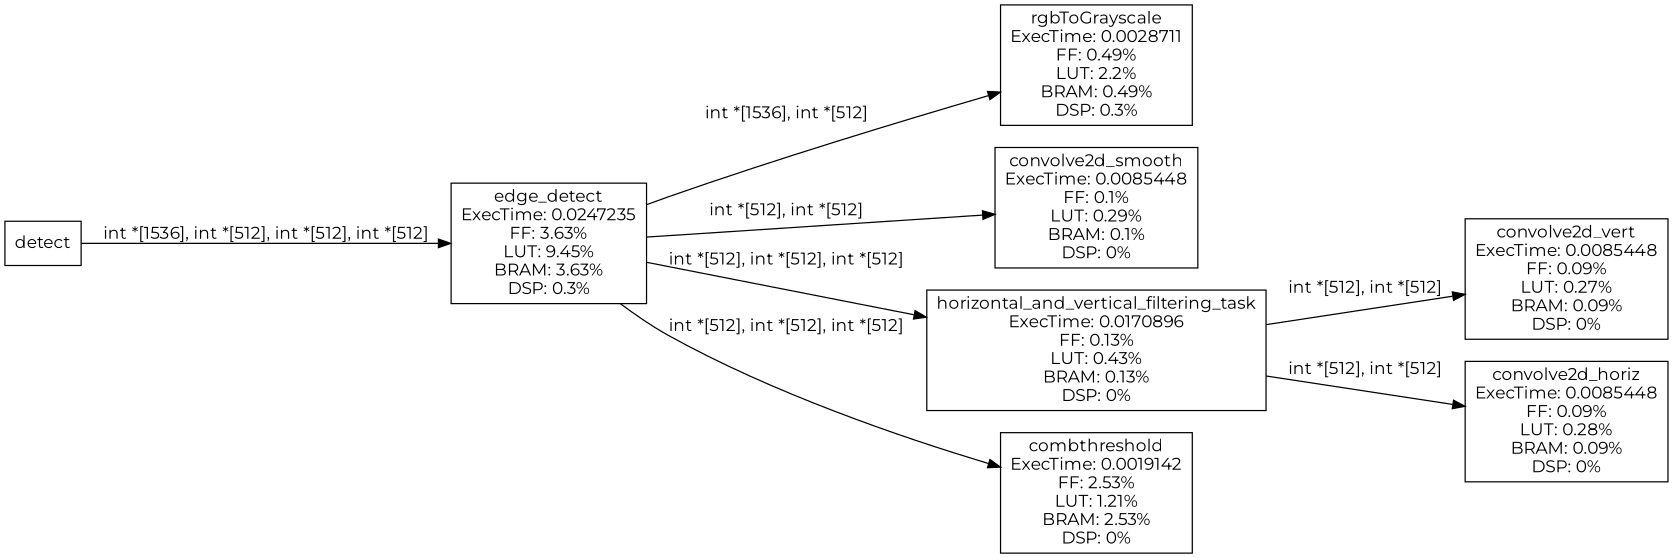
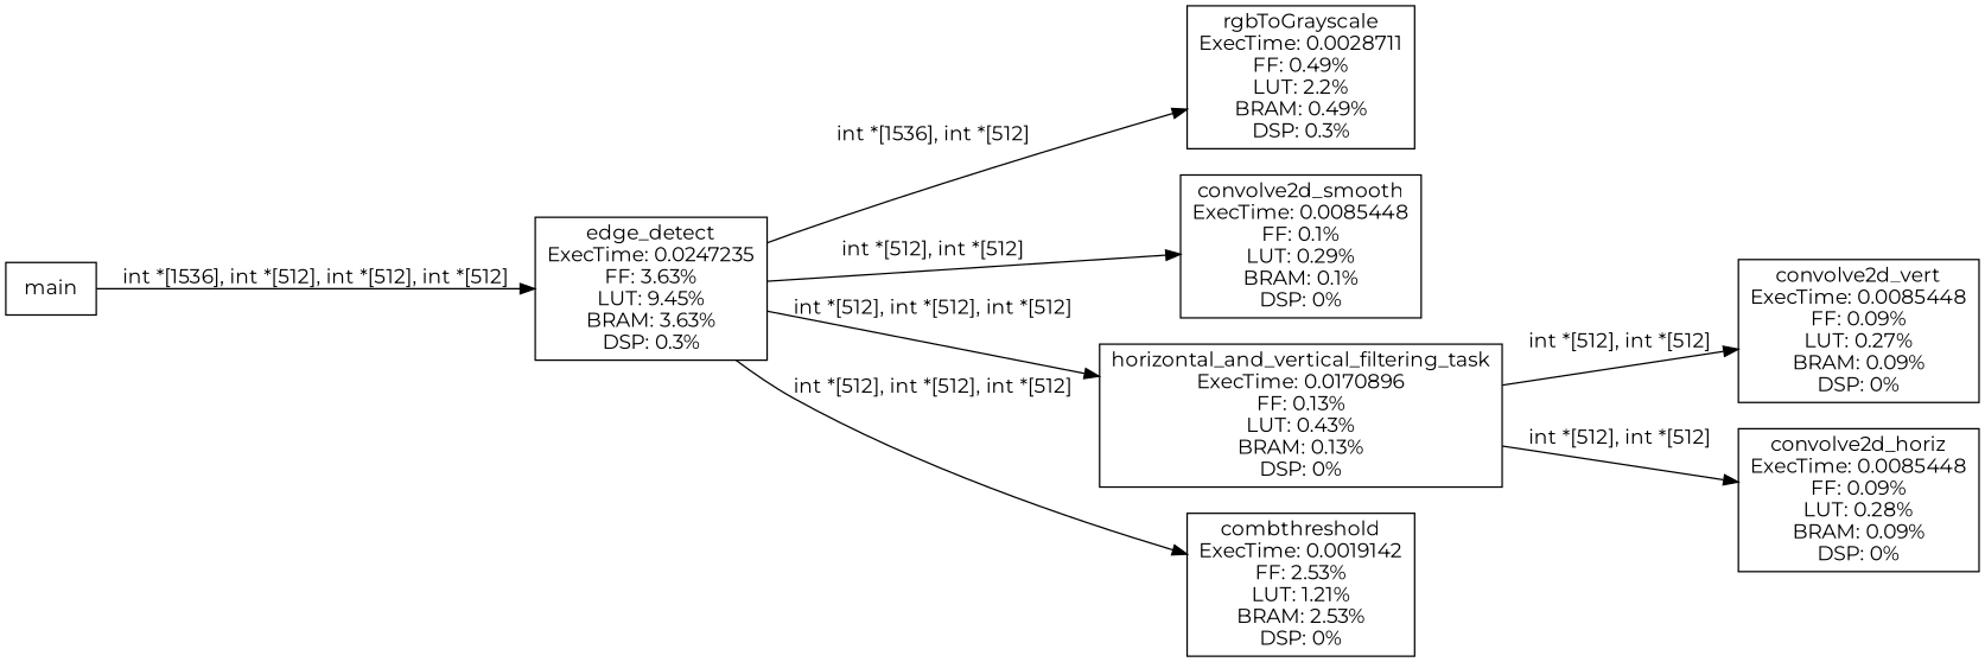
  digraph {
    rankdir=LR
    fontname=Montserrat
    node [shape=rectangle fontname=Montserrat]
    edge [fontname=Montserrat]
    n1 [label="edge_detect\nExecTime: 0.0247235\nFF: 3.63%\nLUT: 9.45%\nBRAM: 3.63%\nDSP: 0.3%"]
    n2 [label="rgbToGrayscale\nExecTime: 0.0028711\nFF: 0.49%\nLUT: 2.2%\nBRAM: 0.49%\nDSP: 0.3%"]
    n3 [label="convolve2d_smooth\nExecTime: 0.0085448\nFF: 0.1%\nLUT: 0.29%\nBRAM: 0.1%\nDSP: 0%"]
    n4 [label="horizontal_and_vertical_filtering_task\nExecTime: 0.0170896\nFF: 0.13%\nLUT: 0.43%\nBRAM: 0.13%\nDSP: 0%"]
    n5 [label="combthreshold\nExecTime: 0.0019142\nFF: 2.53%\nLUT: 1.21%\nBRAM: 2.53%\nDSP: 0%"]
    n6 [label="convolve2d_vert\nExecTime: 0.0085448\nFF: 0.09%\nLUT: 0.27%\nBRAM: 0.09%\nDSP: 0%"]
    n7 [label="convolve2d_horiz\nExecTime: 0.0085448\nFF: 0.09%\nLUT: 0.28%\nBRAM: 0.09%\nDSP: 0%"]
-   main [label=detect]
+   main
    n1 -> n2 [label="int *[1536], int *[512]"]
    n1 -> n3 [label="int *[512], int *[512]"]
    n1 -> n4 [label="int *[512], int *[512], int *[512]"]
    n1 -> n5 [label="int *[512], int *[512], int *[512]"]
    n4 -> n6 [label="int *[512], int *[512]"]
    n4 -> n7 [label="int *[512], int *[512]"]
    main -> n1 [label="int *[1536], int *[512], int *[512], int *[512]"]
  }
